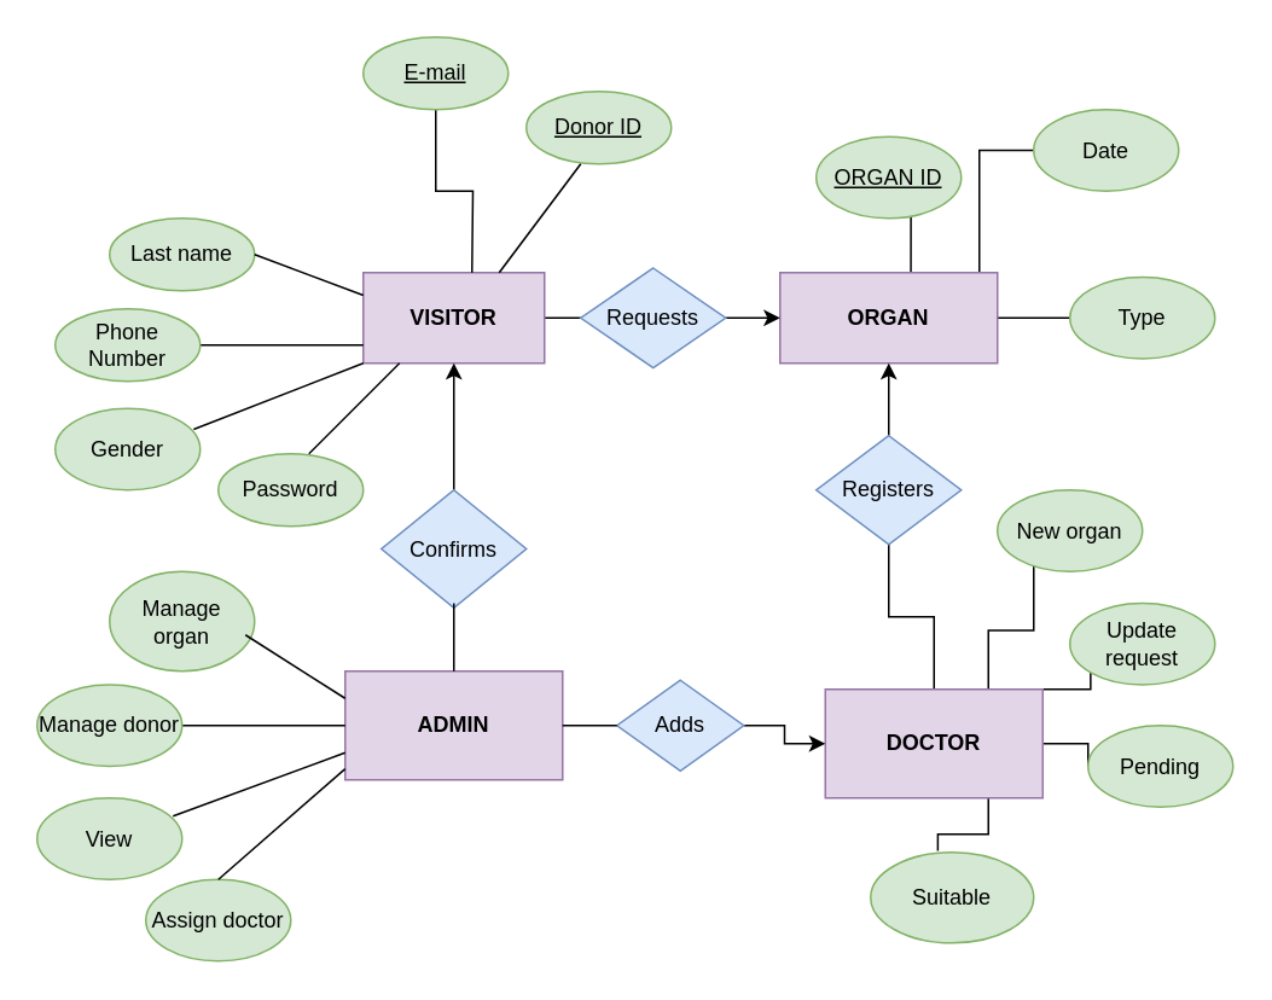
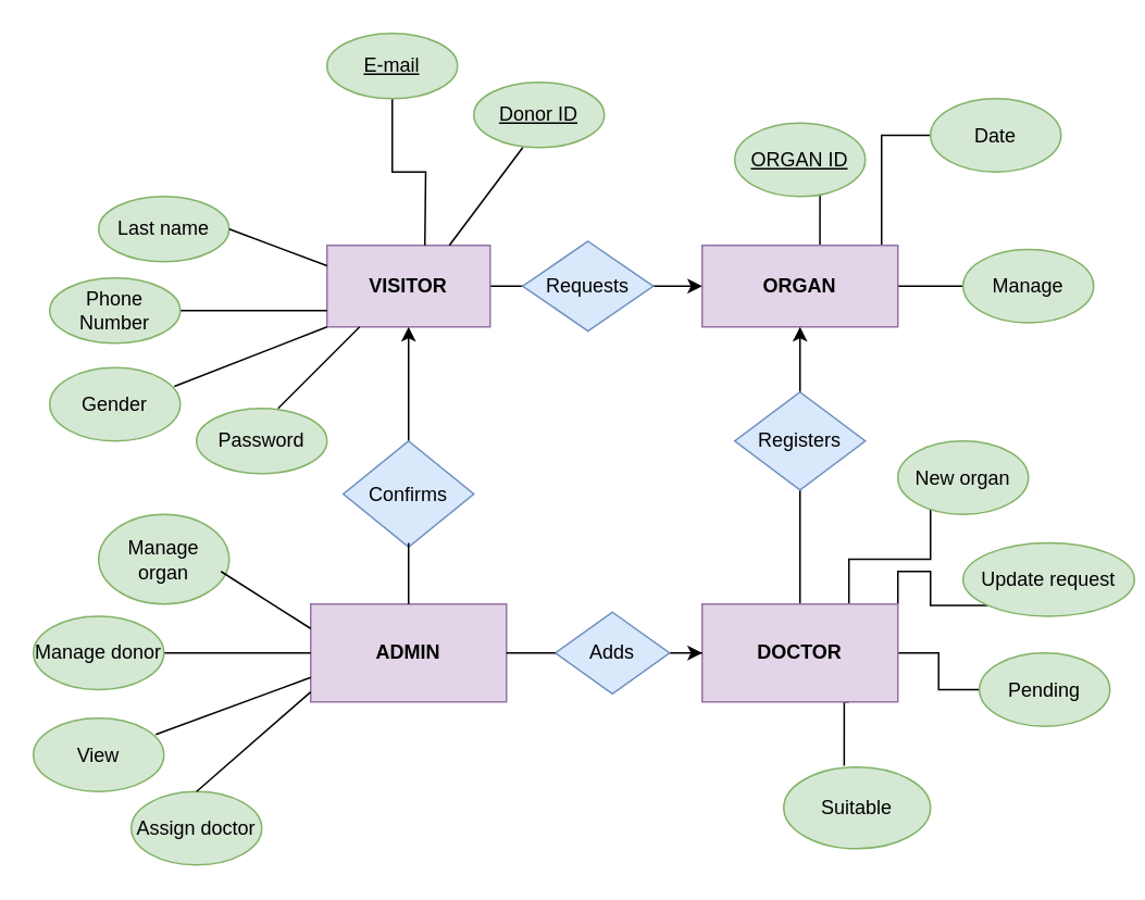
  <mxCell id="0" />
  <mxCell id="1" parent="0" />
  <mxCell id="2" value="" style="edgeStyle=orthogonalEdgeStyle;rounded=0;orthogonalLoop=1;jettySize=auto;html=1;endArrow=none;endFill=0;" parent="1" source="3" target="39" edge="1"><mxGeometry relative="1" as="geometry" /></mxCell>
  <mxCell id="3" value="&lt;b&gt;VISITOR&lt;/b&gt;" style="rounded=0;whiteSpace=wrap;html=1;fillColor=#e1d5e7;strokeColor=#9673a6;" parent="1" vertex="1"><mxGeometry x="200" y="150" width="100" height="50" as="geometry" /></mxCell>
  <mxCell id="4" style="edgeStyle=orthogonalEdgeStyle;rounded=0;orthogonalLoop=1;jettySize=auto;html=1;exitX=0.75;exitY=0;exitDx=0;exitDy=0;entryX=0.25;entryY=0.889;entryDx=0;entryDy=0;entryPerimeter=0;endArrow=none;endFill=0;" parent="1" source="9" target="23" edge="1"><mxGeometry relative="1" as="geometry" /></mxCell>
  <mxCell id="5" style="edgeStyle=orthogonalEdgeStyle;rounded=0;orthogonalLoop=1;jettySize=auto;html=1;exitX=1;exitY=0;exitDx=0;exitDy=0;entryX=0;entryY=1;entryDx=0;entryDy=0;endArrow=none;endFill=0;" parent="1" source="9" target="24" edge="1"><mxGeometry relative="1" as="geometry" /></mxCell>
  <mxCell id="6" style="edgeStyle=orthogonalEdgeStyle;rounded=0;orthogonalLoop=1;jettySize=auto;html=1;exitX=1;exitY=0.5;exitDx=0;exitDy=0;entryX=0;entryY=0.5;entryDx=0;entryDy=0;endArrow=none;endFill=0;" parent="1" source="9" target="25" edge="1"><mxGeometry relative="1" as="geometry" /></mxCell>
  <mxCell id="7" style="edgeStyle=orthogonalEdgeStyle;rounded=0;orthogonalLoop=1;jettySize=auto;html=1;exitX=0.75;exitY=1;exitDx=0;exitDy=0;entryX=0.412;entryY=-0.016;entryDx=0;entryDy=0;entryPerimeter=0;endArrow=none;endFill=0;" parent="1" source="9" target="26" edge="1"><mxGeometry relative="1" as="geometry" /></mxCell>
  <mxCell id="8" value="" style="edgeStyle=orthogonalEdgeStyle;rounded=0;orthogonalLoop=1;jettySize=auto;html=1;endArrow=none;endFill=0;" parent="1" source="9" target="43" edge="1"><mxGeometry relative="1" as="geometry" /></mxCell>
- <mxCell id="9" value="&lt;b&gt;DOCTOR&lt;/b&gt;" style="rounded=0;whiteSpace=wrap;html=1;fillColor=#e1d5e7;strokeColor=#9673a6;" parent="1" vertex="1"><mxGeometry x="455" y="380" width="120" height="60" as="geometry" /></mxCell>
+ <mxCell id="9" value="&lt;b&gt;DOCTOR&lt;/b&gt;" style="rounded=0;whiteSpace=wrap;html=1;fillColor=#e1d5e7;strokeColor=#9673a6;" parent="1" vertex="1"><mxGeometry x="430" y="370" width="120" height="60" as="geometry" /></mxCell>
  <mxCell id="10" value="&lt;b&gt;ADMIN&lt;/b&gt;" style="rounded=0;whiteSpace=wrap;html=1;fillColor=#e1d5e7;strokeColor=#9673a6;" parent="1" vertex="1"><mxGeometry x="190" y="370" width="120" height="60" as="geometry" /></mxCell>
  <mxCell id="11" style="edgeStyle=orthogonalEdgeStyle;rounded=0;orthogonalLoop=1;jettySize=auto;html=1;exitX=0.75;exitY=0;exitDx=0;exitDy=0;entryX=0.653;entryY=0.962;entryDx=0;entryDy=0;entryPerimeter=0;endArrow=none;endFill=0;" parent="1" source="14" target="35" edge="1"><mxGeometry relative="1" as="geometry" /></mxCell>
  <mxCell id="12" style="edgeStyle=orthogonalEdgeStyle;rounded=0;orthogonalLoop=1;jettySize=auto;html=1;exitX=1;exitY=0.5;exitDx=0;exitDy=0;entryX=0;entryY=0.5;entryDx=0;entryDy=0;endArrow=none;endFill=0;" parent="1" source="14" target="37" edge="1"><mxGeometry relative="1" as="geometry" /></mxCell>
  <mxCell id="13" style="edgeStyle=orthogonalEdgeStyle;rounded=0;orthogonalLoop=1;jettySize=auto;html=1;exitX=1;exitY=0;exitDx=0;exitDy=0;entryX=0;entryY=0.5;entryDx=0;entryDy=0;endArrow=none;endFill=0;" parent="1" source="14" target="36" edge="1"><mxGeometry relative="1" as="geometry"><Array as="points"><mxPoint x="540" y="150" /><mxPoint x="540" y="83" /></Array></mxGeometry></mxCell>
  <mxCell id="14" value="&lt;b&gt;ORGAN&lt;/b&gt;" style="rounded=0;whiteSpace=wrap;html=1;fillColor=#e1d5e7;strokeColor=#9673a6;" parent="1" vertex="1"><mxGeometry x="430" y="150" width="120" height="50" as="geometry" /></mxCell>
  <mxCell id="15" value="Last name" style="ellipse;whiteSpace=wrap;html=1;fillColor=#d5e8d4;strokeColor=#82b366;" parent="1" vertex="1"><mxGeometry x="60" y="120" width="80" height="40" as="geometry" /></mxCell>
  <mxCell id="16" style="edgeStyle=orthogonalEdgeStyle;rounded=0;orthogonalLoop=1;jettySize=auto;html=1;exitX=1;exitY=0.5;exitDx=0;exitDy=0;endArrow=none;endFill=0;" parent="1" source="17" edge="1"><mxGeometry relative="1" as="geometry"><mxPoint x="200" y="190" as="targetPoint" /></mxGeometry></mxCell>
  <mxCell id="17" value="Phone Number" style="ellipse;whiteSpace=wrap;html=1;fillColor=#d5e8d4;strokeColor=#82b366;" parent="1" vertex="1"><mxGeometry x="30" y="170" width="80" height="40" as="geometry" /></mxCell>
  <mxCell id="18" style="edgeStyle=orthogonalEdgeStyle;rounded=0;orthogonalLoop=1;jettySize=auto;html=1;endArrow=none;endFill=0;" parent="1" source="19" edge="1"><mxGeometry relative="1" as="geometry"><mxPoint x="260" y="150" as="targetPoint" /></mxGeometry></mxCell>
  <mxCell id="19" value="&lt;u&gt;E-mail&lt;/u&gt;" style="ellipse;whiteSpace=wrap;html=1;fillColor=#d5e8d4;strokeColor=#82b366;" parent="1" vertex="1"><mxGeometry x="200" y="20" width="80" height="40" as="geometry" /></mxCell>
  <mxCell id="20" value="Password" style="ellipse;whiteSpace=wrap;html=1;fillColor=#d5e8d4;strokeColor=#82b366;" parent="1" vertex="1"><mxGeometry x="120" y="250" width="80" height="40" as="geometry" /></mxCell>
  <mxCell id="21" value="" style="endArrow=none;html=1;rounded=0;" parent="1" edge="1"><mxGeometry width="50" height="50" relative="1" as="geometry"><mxPoint x="170" y="250" as="sourcePoint" /><mxPoint x="220" y="200" as="targetPoint" /></mxGeometry></mxCell>
  <mxCell id="22" value="" style="endArrow=none;html=1;rounded=0;entryX=0;entryY=0.25;entryDx=0;entryDy=0;" parent="1" target="3" edge="1"><mxGeometry width="50" height="50" relative="1" as="geometry"><mxPoint x="140" y="140" as="sourcePoint" /><mxPoint x="190" y="90" as="targetPoint" /></mxGeometry></mxCell>
  <mxCell id="23" value="New organ" style="ellipse;whiteSpace=wrap;html=1;fillColor=#d5e8d4;strokeColor=#82b366;" parent="1" vertex="1"><mxGeometry x="550" y="270" width="80" height="45" as="geometry" /></mxCell>
- <mxCell id="24" value="Update request" style="ellipse;whiteSpace=wrap;html=1;fillColor=#d5e8d4;strokeColor=#82b366;" parent="1" vertex="1"><mxGeometry x="590" y="332.5" width="80" height="45" as="geometry" /></mxCell>
+ <mxCell id="24" value="Update request" style="ellipse;whiteSpace=wrap;html=1;fillColor=#d5e8d4;strokeColor=#82b366;" parent="1" vertex="1"><mxGeometry x="590" y="332.5" width="105" height="45" as="geometry" /></mxCell>
  <mxCell id="25" value="Pending" style="ellipse;whiteSpace=wrap;html=1;fillColor=#d5e8d4;strokeColor=#82b366;" parent="1" vertex="1"><mxGeometry x="600" y="400" width="80" height="45" as="geometry" /></mxCell>
  <mxCell id="26" value="Suitable" style="ellipse;whiteSpace=wrap;html=1;fillColor=#d5e8d4;strokeColor=#82b366;" parent="1" vertex="1"><mxGeometry x="480" y="470" width="90" height="50" as="geometry" /></mxCell>
  <mxCell id="27" value="Manage&lt;br&gt;organ" style="ellipse;whiteSpace=wrap;html=1;fillColor=#d5e8d4;strokeColor=#82b366;" parent="1" vertex="1"><mxGeometry x="60" y="315" width="80" height="55" as="geometry" /></mxCell>
  <mxCell id="28" style="edgeStyle=orthogonalEdgeStyle;rounded=0;orthogonalLoop=1;jettySize=auto;html=1;exitX=1;exitY=0.5;exitDx=0;exitDy=0;endArrow=none;endFill=0;" parent="1" source="29" target="10" edge="1"><mxGeometry relative="1" as="geometry" /></mxCell>
  <mxCell id="29" value="Manage donor" style="ellipse;whiteSpace=wrap;html=1;fillColor=#d5e8d4;strokeColor=#82b366;" parent="1" vertex="1"><mxGeometry x="20" y="377.5" width="80" height="45" as="geometry" /></mxCell>
  <mxCell id="30" value="View" style="ellipse;whiteSpace=wrap;html=1;fillColor=#d5e8d4;strokeColor=#82b366;" parent="1" vertex="1"><mxGeometry x="20" y="440" width="80" height="45" as="geometry" /></mxCell>
  <mxCell id="31" value="Assign doctor" style="ellipse;whiteSpace=wrap;html=1;fillColor=#d5e8d4;strokeColor=#82b366;" parent="1" vertex="1"><mxGeometry x="80" y="485" width="80" height="45" as="geometry" /></mxCell>
  <mxCell id="32" value="" style="endArrow=none;html=1;rounded=0;entryX=0;entryY=0.898;entryDx=0;entryDy=0;entryPerimeter=0;" parent="1" target="10" edge="1"><mxGeometry width="50" height="50" relative="1" as="geometry"><mxPoint x="120" y="485" as="sourcePoint" /><mxPoint x="170" y="435" as="targetPoint" /></mxGeometry></mxCell>
  <mxCell id="33" value="" style="endArrow=none;html=1;rounded=0;entryX=0;entryY=0.75;entryDx=0;entryDy=0;" parent="1" target="10" edge="1"><mxGeometry width="50" height="50" relative="1" as="geometry"><mxPoint x="95" y="450" as="sourcePoint" /><mxPoint x="160" y="410" as="targetPoint" /></mxGeometry></mxCell>
  <mxCell id="34" value="" style="endArrow=none;html=1;rounded=0;entryX=0;entryY=0.25;entryDx=0;entryDy=0;" parent="1" target="10" edge="1"><mxGeometry width="50" height="50" relative="1" as="geometry"><mxPoint x="135" y="350" as="sourcePoint" /><mxPoint x="185" y="300" as="targetPoint" /></mxGeometry></mxCell>
  <mxCell id="35" value="&lt;u&gt;ORGAN ID&lt;/u&gt;" style="ellipse;whiteSpace=wrap;html=1;fillColor=#d5e8d4;strokeColor=#82b366;" parent="1" vertex="1"><mxGeometry x="450" y="75" width="80" height="45" as="geometry" /></mxCell>
  <mxCell id="36" value="Date" style="ellipse;whiteSpace=wrap;html=1;fillColor=#d5e8d4;strokeColor=#82b366;" parent="1" vertex="1"><mxGeometry x="570" y="60" width="80" height="45" as="geometry" /></mxCell>
- <mxCell id="37" value="Type" style="ellipse;whiteSpace=wrap;html=1;fillColor=#d5e8d4;strokeColor=#82b366;" parent="1" vertex="1"><mxGeometry x="590" y="152.5" width="80" height="45" as="geometry" /></mxCell>
+ <mxCell id="37" value="Manage" style="ellipse;whiteSpace=wrap;html=1;fillColor=#d5e8d4;strokeColor=#82b366;" parent="1" vertex="1"><mxGeometry x="590" y="152.5" width="80" height="45" as="geometry" /></mxCell>
  <mxCell id="38" value="" style="edgeStyle=orthogonalEdgeStyle;rounded=0;orthogonalLoop=1;jettySize=auto;html=1;endArrow=classic;endFill=1;" parent="1" source="39" target="14" edge="1"><mxGeometry relative="1" as="geometry" /></mxCell>
  <mxCell id="39" value="Requests" style="rhombus;whiteSpace=wrap;html=1;rounded=0;strokeColor=#6c8ebf;fillColor=#dae8fc;" parent="1" vertex="1"><mxGeometry x="320" y="147.5" width="80" height="55" as="geometry" /></mxCell>
  <mxCell id="40" value="" style="edgeStyle=orthogonalEdgeStyle;rounded=0;orthogonalLoop=1;jettySize=auto;html=1;" edge="1" parent="1" source="41" target="3"><mxGeometry relative="1" as="geometry" /></mxCell>
  <mxCell id="41" value="Confirms" style="rhombus;whiteSpace=wrap;html=1;rounded=0;strokeColor=#6c8ebf;fillColor=#dae8fc;" parent="1" vertex="1"><mxGeometry x="210" y="270" width="80" height="65" as="geometry" /></mxCell>
  <mxCell id="42" value="" style="edgeStyle=orthogonalEdgeStyle;rounded=0;orthogonalLoop=1;jettySize=auto;html=1;endArrow=classic;endFill=1;" parent="1" source="43" target="14" edge="1"><mxGeometry relative="1" as="geometry" /></mxCell>
  <mxCell id="43" value="Registers" style="rhombus;whiteSpace=wrap;html=1;rounded=0;strokeColor=#6c8ebf;fillColor=#dae8fc;" parent="1" vertex="1"><mxGeometry x="450" y="240" width="80" height="60" as="geometry" /></mxCell>
  <mxCell id="44" value="" style="edgeStyle=orthogonalEdgeStyle;rounded=0;orthogonalLoop=1;jettySize=auto;html=1;" edge="1" parent="1" source="45" target="9"><mxGeometry relative="1" as="geometry" /></mxCell>
  <mxCell id="45" value="Adds" style="rhombus;whiteSpace=wrap;html=1;rounded=0;strokeColor=#6c8ebf;fillColor=#dae8fc;" parent="1" vertex="1"><mxGeometry x="340" y="375" width="70" height="50" as="geometry" /></mxCell>
  <mxCell id="46" value="Gender" style="ellipse;whiteSpace=wrap;html=1;fillColor=#d5e8d4;strokeColor=#82b366;" parent="1" vertex="1"><mxGeometry x="30" y="225" width="80" height="45" as="geometry" /></mxCell>
  <mxCell id="47" value="" style="endArrow=none;html=1;rounded=0;entryX=0;entryY=1;entryDx=0;entryDy=0;exitX=0.955;exitY=0.255;exitDx=0;exitDy=0;exitPerimeter=0;" parent="1" source="46" target="3" edge="1"><mxGeometry width="50" height="50" relative="1" as="geometry"><mxPoint x="95" y="240" as="sourcePoint" /><mxPoint x="145" y="190" as="targetPoint" /></mxGeometry></mxCell>
  <mxCell id="48" value="&lt;u&gt;Donor ID&lt;/u&gt;" style="ellipse;whiteSpace=wrap;html=1;fillColor=#d5e8d4;strokeColor=#82b366;" vertex="1" parent="1"><mxGeometry x="290" y="50" width="80" height="40" as="geometry" /></mxCell>
  <mxCell id="49" value="" style="endArrow=none;html=1;rounded=0;exitX=0.75;exitY=0;exitDx=0;exitDy=0;" edge="1" parent="1" source="3"><mxGeometry width="50" height="50" relative="1" as="geometry"><mxPoint x="280" y="130" as="sourcePoint" /><mxPoint x="320" y="90" as="targetPoint" /></mxGeometry></mxCell>
  <mxCell id="50" value="" style="edgeStyle=orthogonalEdgeStyle;rounded=0;orthogonalLoop=1;jettySize=auto;html=1;endArrow=none;endFill=0;" edge="1" parent="1"><mxGeometry relative="1" as="geometry"><mxPoint x="250" y="332.5" as="sourcePoint" /><mxPoint x="250" y="370" as="targetPoint" /></mxGeometry></mxCell>
  <mxCell id="51" value="" style="edgeStyle=orthogonalEdgeStyle;rounded=0;orthogonalLoop=1;jettySize=auto;html=1;endArrow=none;endFill=0;entryX=1;entryY=0.5;entryDx=0;entryDy=0;" edge="1" parent="1" target="10"><mxGeometry relative="1" as="geometry"><mxPoint x="340" y="400" as="sourcePoint" /><mxPoint x="320" y="400" as="targetPoint" /></mxGeometry></mxCell>
